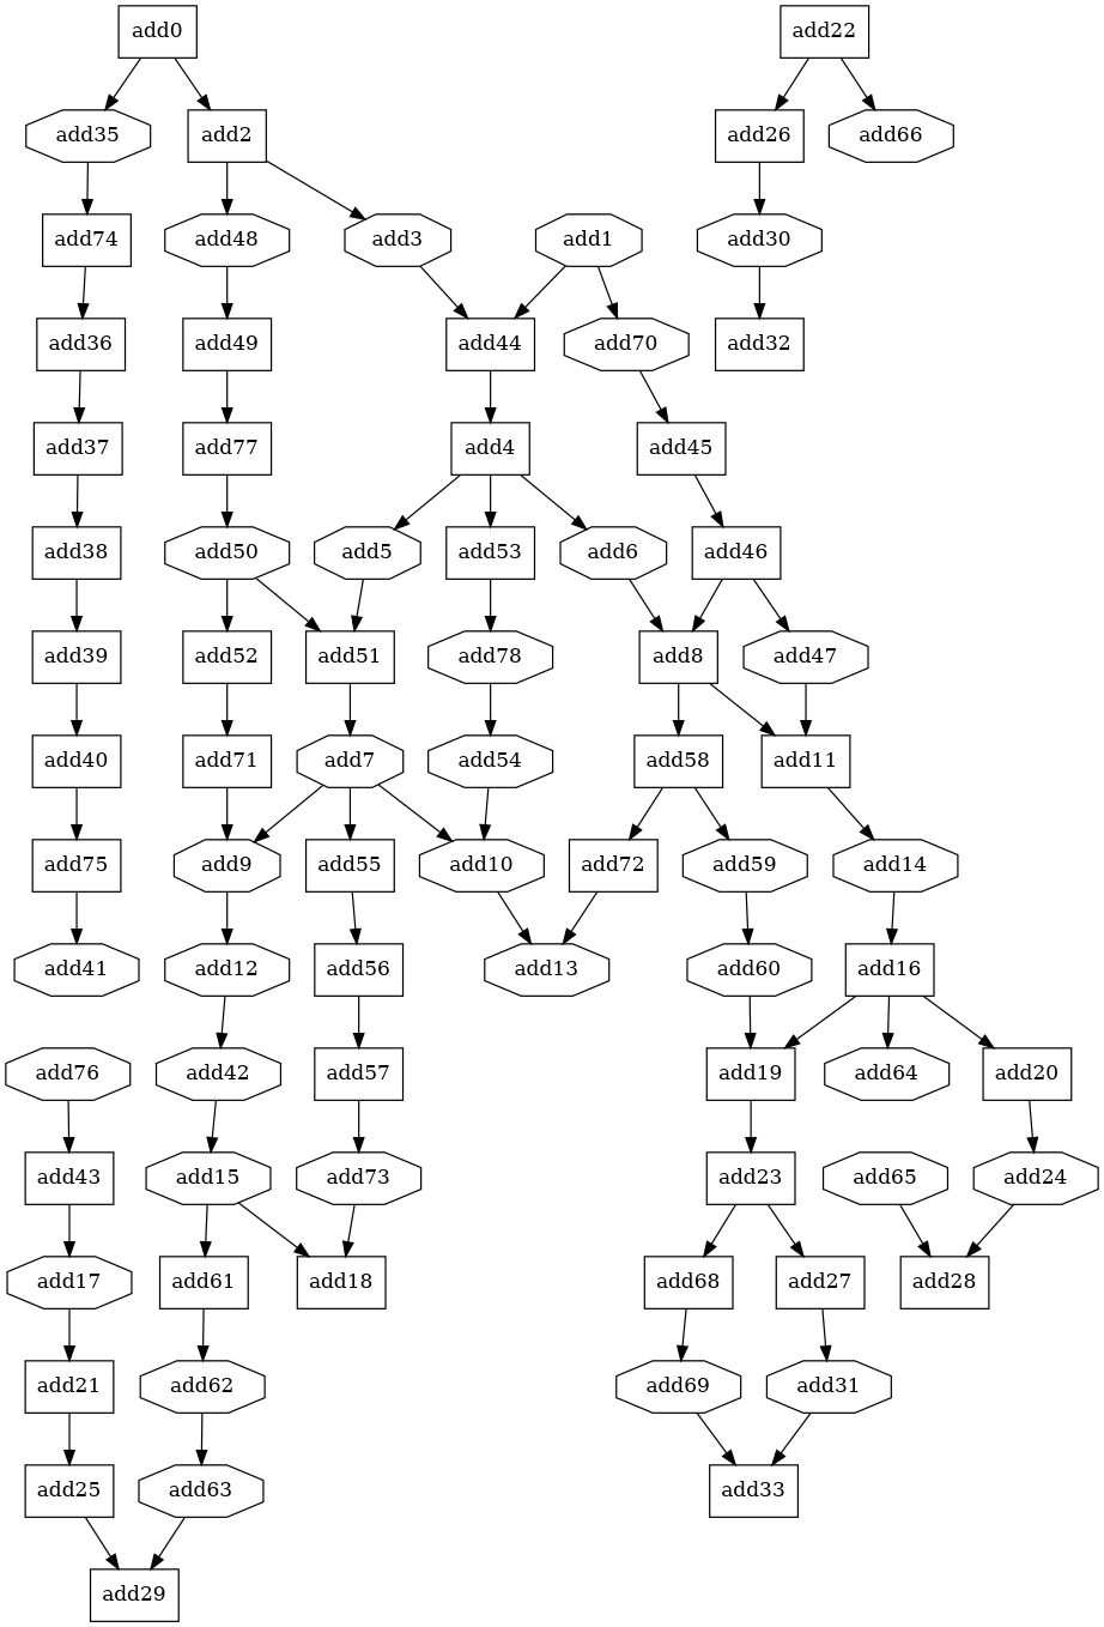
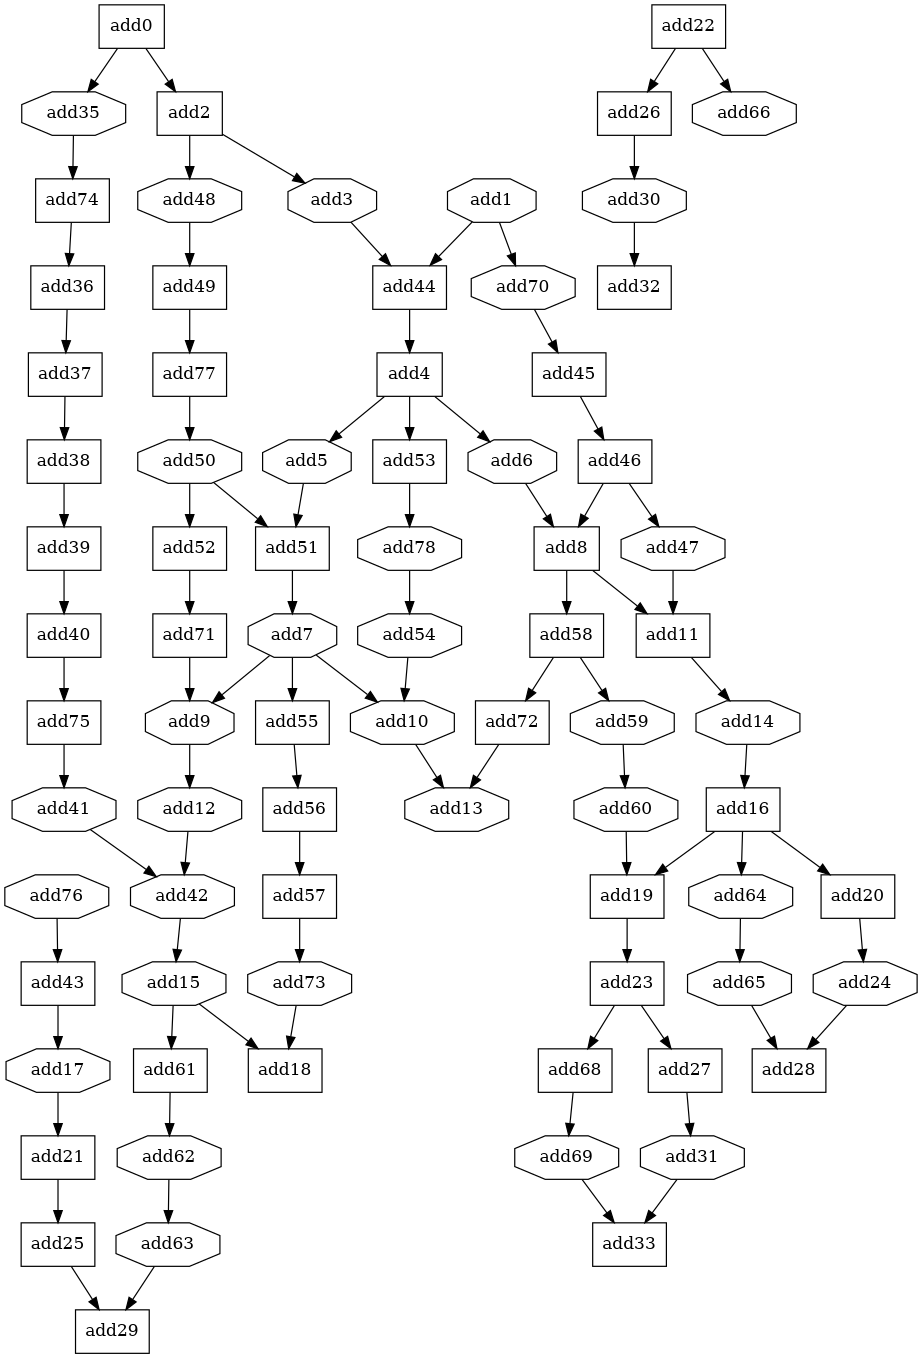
  digraph {
    node [opcode=add shape=box]
    add0
    add2
    add35 [shape=octagon]
    add3 [shape=octagon]
    add48 [shape=octagon]
    add74
    add44
    add49
    add36
    add1 [shape=octagon]
    add70 [shape=octagon]
    add4
    add45
    add5 [shape=octagon]
    add6 [shape=octagon]
    add53
    add46
    add8
    add47 [shape=octagon]
    add77
    add51
    add78 [shape=octagon]
    add7 [shape=octagon]
    add11
    add58
    add54 [shape=octagon]
    add9 [shape=octagon]
    add10 [shape=octagon]
    add55
    add14 [shape=octagon]
    add59 [shape=octagon]
    add72
    add12 [shape=octagon]
    add13 [shape=octagon]
    add56
    add42 [shape=octagon]
    add57
    add16
    add60 [shape=octagon]
    add15 [shape=octagon]
    add19
    add20
    add64 [shape=octagon]
    add18
    add61
    add23
    add24 [shape=octagon]
    add65 [shape=octagon]
    add17 [shape=octagon]
    add21
    add62 [shape=octagon]
    add25
    add22
    add26
    add66 [shape=octagon]
    add63 [shape=octagon]
    add27
    add68
    add28
    add29
    add30 [shape=octagon]
    add31 [shape=octagon]
    add69 [shape=octagon]
    add32
    add33
    add37
    add38
    add39
    add40
    add75
    add41 [shape=octagon]
    add76 [shape=octagon]
    add43
    add50 [shape=octagon]
    add52
    add71
    add73 [shape=octagon]
    add0 -> add2
    add0 -> add35
    add2 -> add3
    add2 -> add48
    add35 -> add74
    add3 -> add44
    add48 -> add49
    add74 -> add36
    add44 -> add4
    add49 -> add77
    add36 -> add37
    add1 -> add44
    add1 -> add70
    add70 -> add45
    add4 -> add5
    add4 -> add6
    add4 -> add53
    add45 -> add46
    add5 -> add51
    add6 -> add8
    add53 -> add78
    add46 -> add8
    add46 -> add47
    add8 -> add11
    add8 -> add58
    add47 -> add11
    add77 -> add50
    add51 -> add7
    add78 -> add54
    add7 -> add9
    add7 -> add10
    add7 -> add55
    add11 -> add14
    add58 -> add59
    add58 -> add72
    add54 -> add10
    add9 -> add12
    add10 -> add13
    add55 -> add56
    add14 -> add16
    add59 -> add60
    add72 -> add13
    add12 -> add42
    add56 -> add57
    add42 -> add15
    add57 -> add73
    add16 -> add19
    add16 -> add20
    add16 -> add64
    add60 -> add19
    add15 -> add18
    add15 -> add61
    add19 -> add23
    add20 -> add24
+   add64 -> add65
    add61 -> add62
    add23 -> add27
    add23 -> add68
    add24 -> add28
    add65 -> add28
    add17 -> add21
    add21 -> add25
    add62 -> add63
    add25 -> add29
    add22 -> add26
    add22 -> add66
    add26 -> add30
    add63 -> add29
    add27 -> add31
    add68 -> add69
    add30 -> add32
    add31 -> add33
    add69 -> add33
    add37 -> add38
    add38 -> add39
    add39 -> add40
    add40 -> add75
    add75 -> add41
+   add41 -> add42
    add76 -> add43
    add43 -> add17
    add50 -> add51
    add50 -> add52
    add52 -> add71
    add71 -> add9
    add73 -> add18
  }
